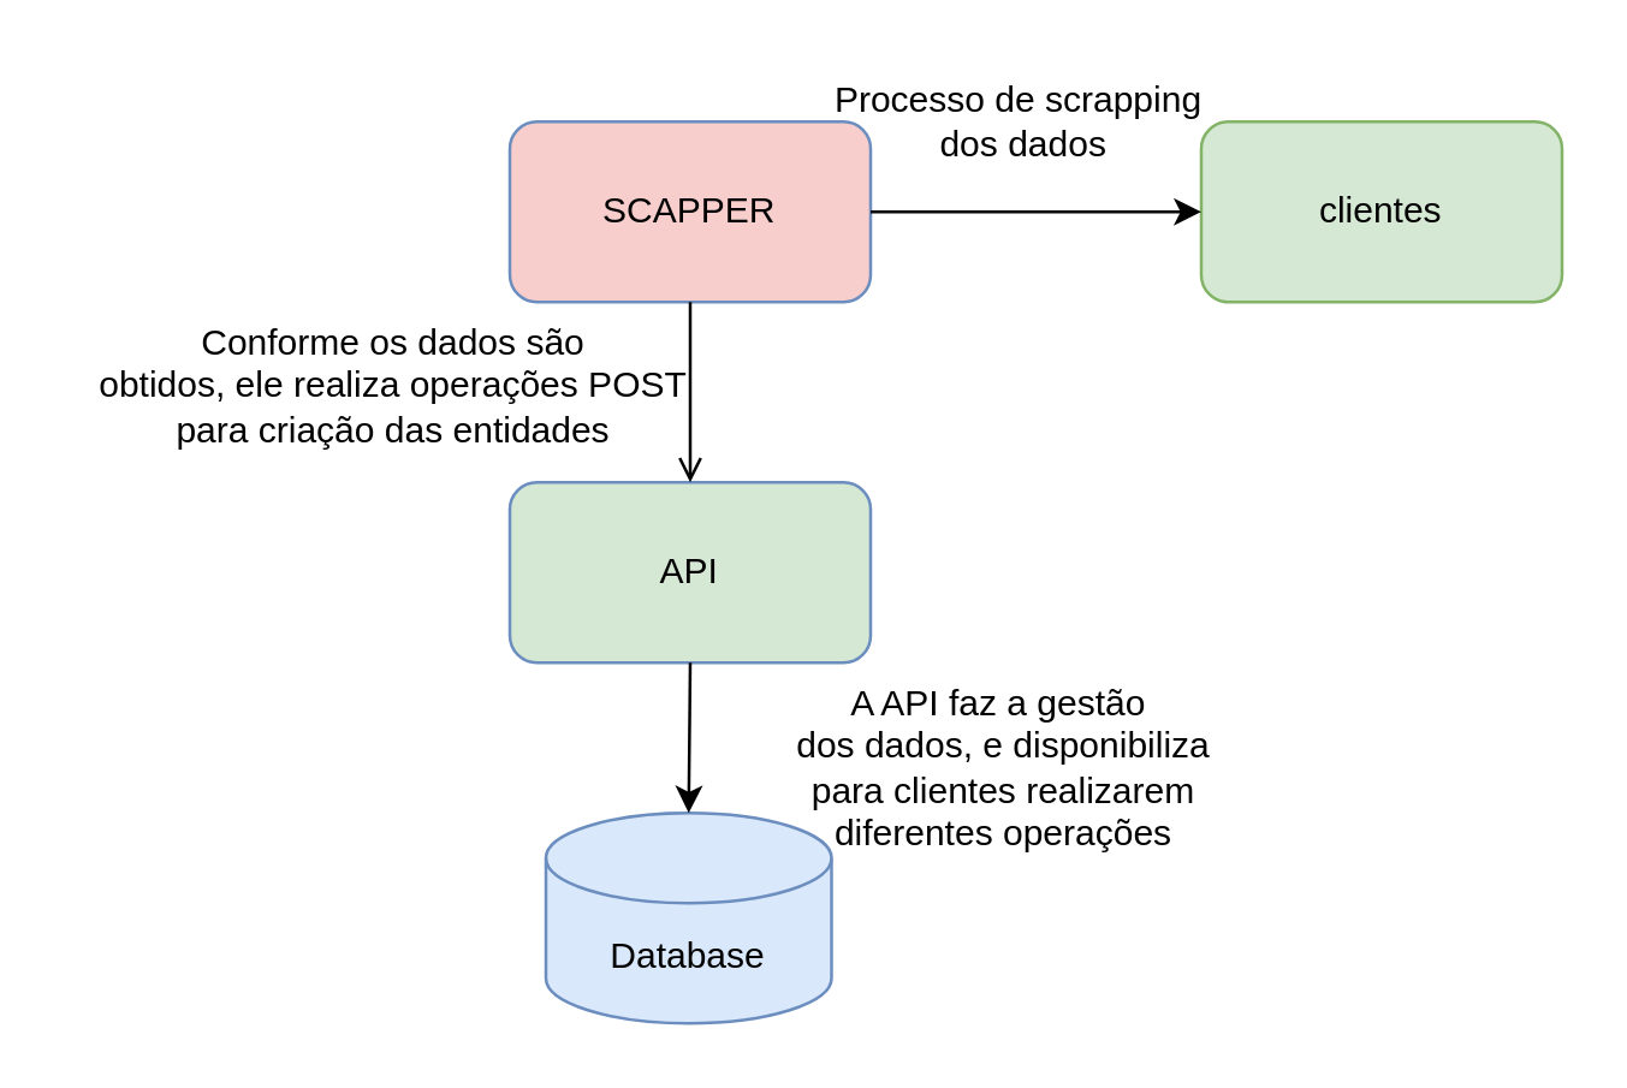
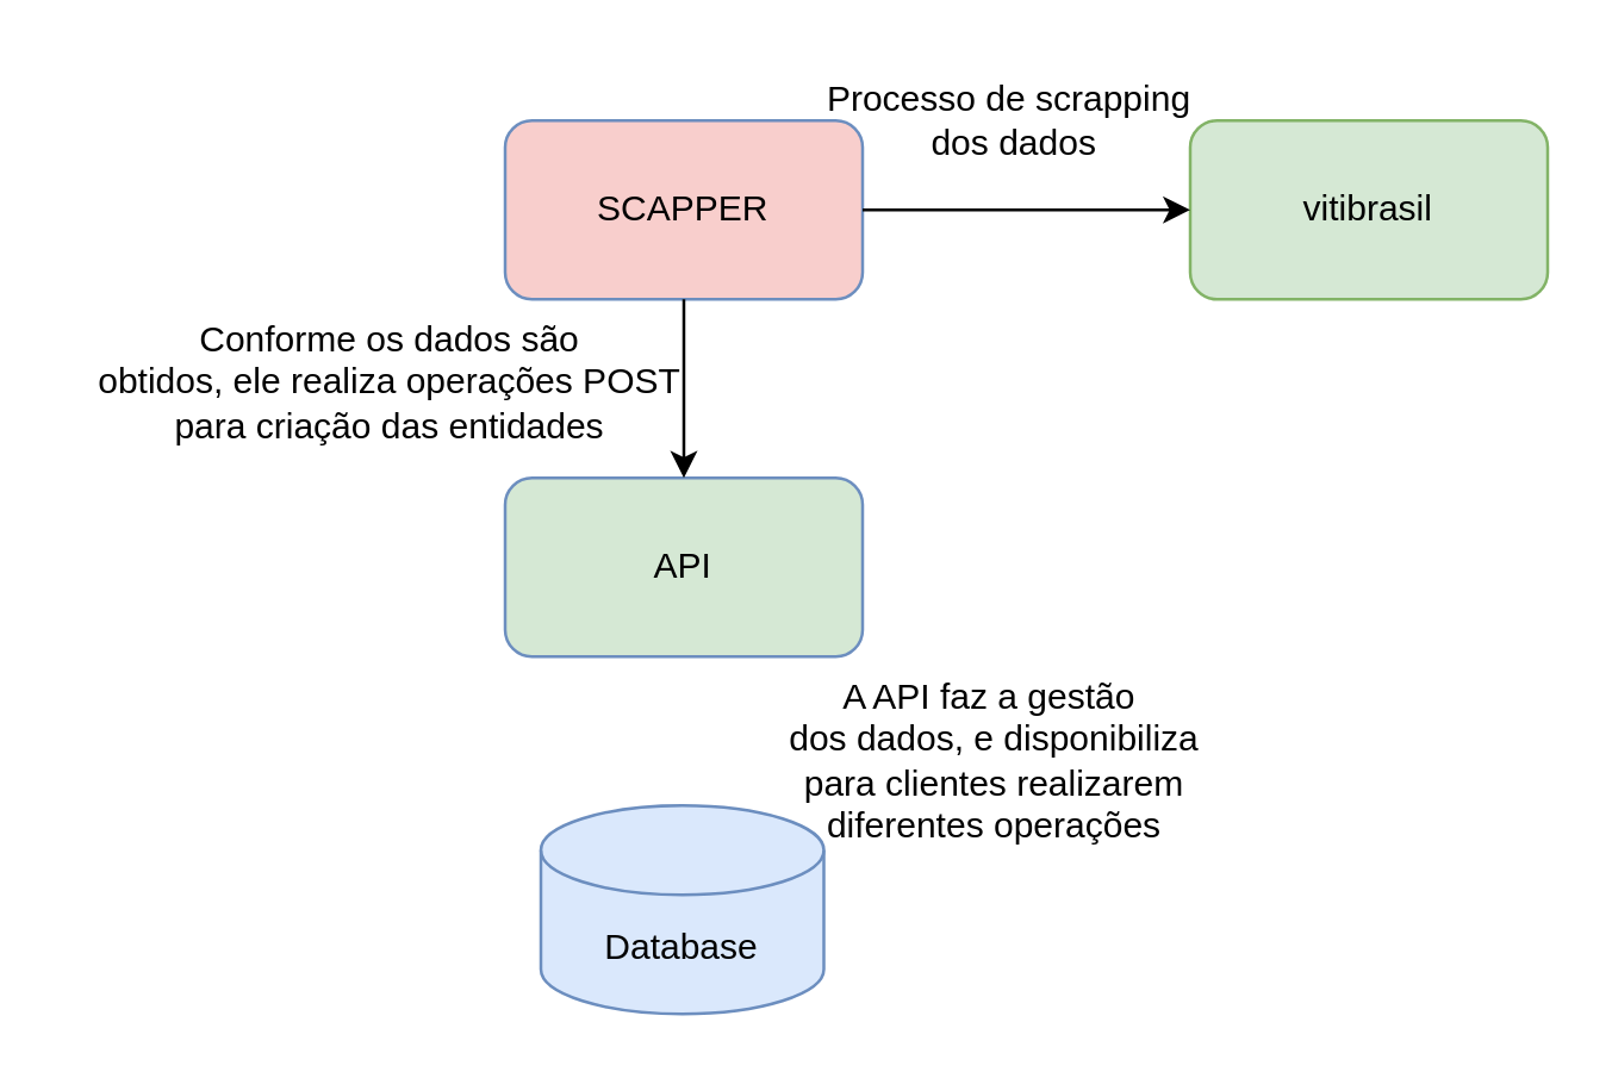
  <mxCell id="0" />
  <mxCell id="1" parent="0" />
  <mxCell id="2" value="API" style="rounded=1;whiteSpace=wrap;html=1;fillColor=#d5e8d4;strokeColor=#6c8ebf;" vertex="1" parent="1"><mxGeometry x="169" y="160" width="120" height="60" as="geometry" /></mxCell>
  <mxCell id="3" value="SCAPPER" style="rounded=1;whiteSpace=wrap;html=1;fillColor=#f8cecc;strokeColor=#6c8ebf;" vertex="1" parent="1"><mxGeometry x="169" y="40" width="120" height="60" as="geometry" /></mxCell>
- <mxCell id="4" value="clientes" style="rounded=1;whiteSpace=wrap;html=1;fillColor=#d5e8d4;strokeColor=#82b366;" vertex="1" parent="1"><mxGeometry x="399" y="40" width="120" height="60" as="geometry" /></mxCell>
+ <mxCell id="4" value="vitibrasil" style="rounded=1;whiteSpace=wrap;html=1;fillColor=#d5e8d4;strokeColor=#82b366;" vertex="1" parent="1"><mxGeometry x="399" y="40" width="120" height="60" as="geometry" /></mxCell>
  <mxCell id="5" value="Database" style="shape=cylinder3;whiteSpace=wrap;html=1;boundedLbl=1;backgroundOutline=1;size=15;fillColor=#dae8fc;strokeColor=#6c8ebf;" vertex="1" parent="1"><mxGeometry x="181" y="270" width="95" height="70" as="geometry" /></mxCell>
  <mxCell id="6" value="" style="endArrow=classic;html=1;rounded=0;entryX=0;entryY=0.5;entryDx=0;entryDy=0;" edge="1" parent="1" target="4"><mxGeometry width="50" height="50" relative="1" as="geometry"><mxPoint x="289" y="70" as="sourcePoint" /><mxPoint x="339" y="20" as="targetPoint" /></mxGeometry></mxCell>
- <mxCell id="7" value="" style="endArrow=open;html=1;rounded=0;exitX=0.5;exitY=1;exitDx=0;exitDy=0;entryX=0.5;entryY=0;entryDx=0;entryDy=0;" edge="1" parent="1" source="3" target="2"><mxGeometry width="50" height="50" relative="1" as="geometry"><mxPoint x="299" y="150" as="sourcePoint" /><mxPoint x="349" y="100" as="targetPoint" /></mxGeometry></mxCell>
- <mxCell id="8" value="" style="endArrow=classic;html=1;rounded=0;exitX=0.5;exitY=1;exitDx=0;exitDy=0;entryX=0.5;entryY=0;entryDx=0;entryDy=0;entryPerimeter=0;" edge="1" parent="1" source="2" target="5"><mxGeometry width="50" height="50" relative="1" as="geometry"><mxPoint x="359" y="310" as="sourcePoint" /><mxPoint x="409" y="260" as="targetPoint" /></mxGeometry></mxCell>
+ <mxCell id="7" value="" style="endArrow=classic;html=1;rounded=0;exitX=0.5;exitY=1;exitDx=0;exitDy=0;entryX=0.5;entryY=0;entryDx=0;entryDy=0;" edge="1" parent="1" source="3" target="2"><mxGeometry width="50" height="50" relative="1" as="geometry"><mxPoint x="299" y="150" as="sourcePoint" /><mxPoint x="349" y="100" as="targetPoint" /></mxGeometry></mxCell>
  <mxCell id="9" value="Processo de scrapping&lt;div&gt;&amp;nbsp;dos dados&lt;/div&gt;" style="text;html=1;align=center;verticalAlign=middle;resizable=0;points=[];autosize=1;strokeColor=none;fillColor=none;" vertex="1" parent="1"><mxGeometry x="263" y="20" width="150" height="40" as="geometry" /></mxCell>
  <mxCell id="10" value="Conforme os dados são&lt;div&gt;obtidos, ele realiza operações POST&lt;/div&gt;&lt;div&gt;para criação das entidades&lt;/div&gt;" style="text;html=1;align=center;verticalAlign=middle;resizable=0;points=[];autosize=1;strokeColor=none;fillColor=none;" vertex="1" parent="1"><mxGeometry x="20" y="98" width="220" height="60" as="geometry" /></mxCell>
  <mxCell id="11" value="A API faz a gestão&amp;nbsp;&lt;div&gt;dos dados, e disponibiliza&lt;/div&gt;&lt;div&gt;para clientes realizarem&lt;/div&gt;&lt;div&gt;diferentes operações&lt;/div&gt;" style="text;html=1;align=center;verticalAlign=middle;resizable=0;points=[];autosize=1;strokeColor=none;fillColor=none;" vertex="1" parent="1"><mxGeometry x="253" y="220" width="160" height="70" as="geometry" /></mxCell>
